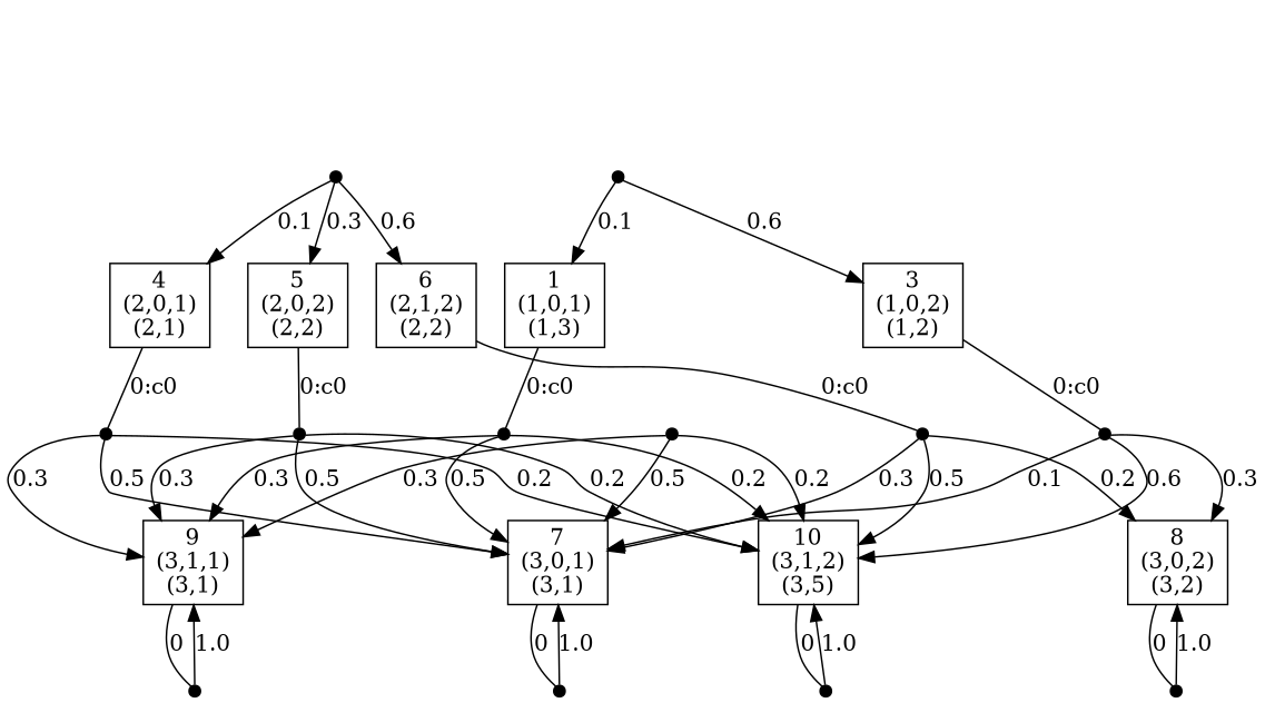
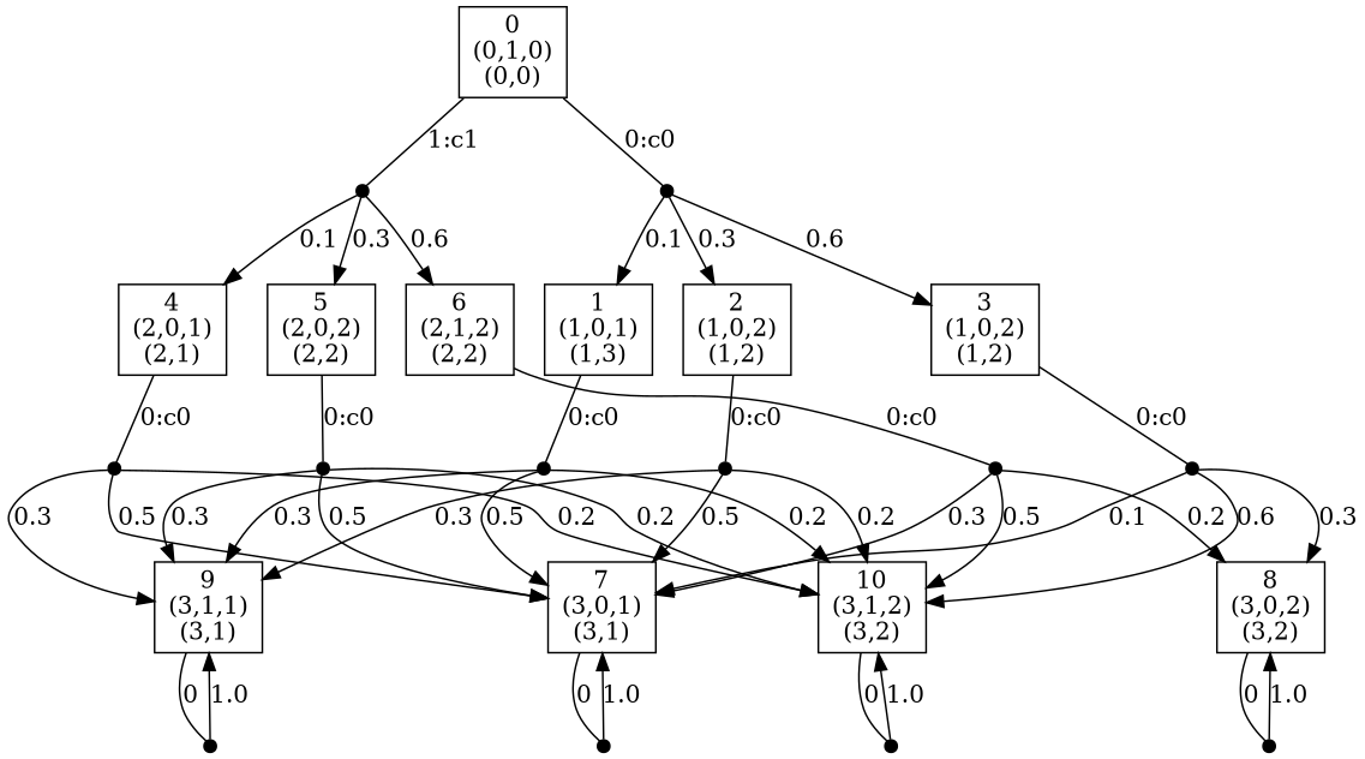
  digraph {
    node [shape=point]
+   n1 [label="0\n(0,1,0)\n(0,0)" shape=box]
    n0_0 [height=0.1 width=0.1]
    n0_1 [height=0.1 width=0.1]
    n4 [label="1\n(1,0,1)\n(1,3)" shape=box]
+   n5 [label="2\n(1,0,2)\n(1,2)" shape=box]
    n6 [label="3\n(1,0,2)\n(1,2)" shape=box]
    n7 [label="4\n(2,0,1)\n(2,1)" shape=box]
    n8 [label="5\n(2,0,2)\n(2,2)" shape=box]
    n9 [label="6\n(2,1,2)\n(2,2)" shape=box]
    n1_0 [height=0.1 width=0.1]
    n2_0 [height=0.1 width=0.1]
    n3_0 [height=0.1 width=0.1]
    n13 [label="7\n(3,0,1)\n(3,1)" shape=box]
    n14 [label="9\n(3,1,1)\n(3,1)" shape=box]
-   n15 [label="10\n(3,1,2)\n(3,5)" shape=box]
+   n15 [label="10\n(3,1,2)\n(3,2)" shape=box]
    n16 [label="8\n(3,0,2)\n(3,2)" shape=box]
    n4_0 [height=0.1 width=0.1]
    n5_0 [height=0.1 width=0.1]
    n6_0 [height=0.1 width=0.1]
    n7_0 [height=0.1 width=0.1]
    n9_0 [height=0.1 width=0.1]
    n10_0 [height=0.1 width=0.1]
    n8_0 [height=0.1 width=0.1]
+   n1 -> n0_0 [arrowhead=none label="0:c0"]
+   n1 -> n0_1 [arrowhead=none label="1:c1"]
    n0_0 -> n4 [label=0.1]
+   n0_0 -> n5 [label=0.3]
    n0_0 -> n6 [label=0.6]
    n0_1 -> n7 [label=0.1]
    n0_1 -> n8 [label=0.3]
    n0_1 -> n9 [label=0.6]
    n4 -> n1_0 [arrowhead=none label="0:c0"]
+   n5 -> n2_0 [arrowhead=none label="0:c0"]
    n6 -> n3_0 [arrowhead=none label="0:c0"]
    n7 -> n4_0 [arrowhead=none label="0:c0"]
    n8 -> n5_0 [arrowhead=none label="0:c0"]
    n9 -> n6_0 [arrowhead=none label="0:c0"]
    n1_0 -> n13 [label=0.5]
    n1_0 -> n14 [label=0.3]
    n1_0 -> n15 [label=0.2]
    n2_0 -> n13 [label=0.5]
    n2_0 -> n14 [label=0.3]
    n2_0 -> n15 [label=0.2]
    n3_0 -> n13 [label=0.1]
    n3_0 -> n15 [label=0.6]
    n3_0 -> n16 [label=0.3]
    n13 -> n7_0 [arrowhead=none label=0]
    n14 -> n9_0 [arrowhead=none label=0]
    n15 -> n10_0 [arrowhead=none label=0]
    n16 -> n8_0 [arrowhead=none label=0]
    n4_0 -> n13 [label=0.5]
    n4_0 -> n14 [label=0.3]
    n4_0 -> n15 [label=0.2]
    n5_0 -> n13 [label=0.5]
    n5_0 -> n14 [label=0.3]
    n5_0 -> n15 [label=0.2]
    n6_0 -> n13 [label=0.3]
    n6_0 -> n15 [label=0.5]
    n6_0 -> n16 [label=0.2]
    n7_0 -> n13 [label=1.0]
    n9_0 -> n14 [label=1.0]
    n10_0 -> n15 [label=1.0]
    n8_0 -> n16 [label=1.0]
  }
